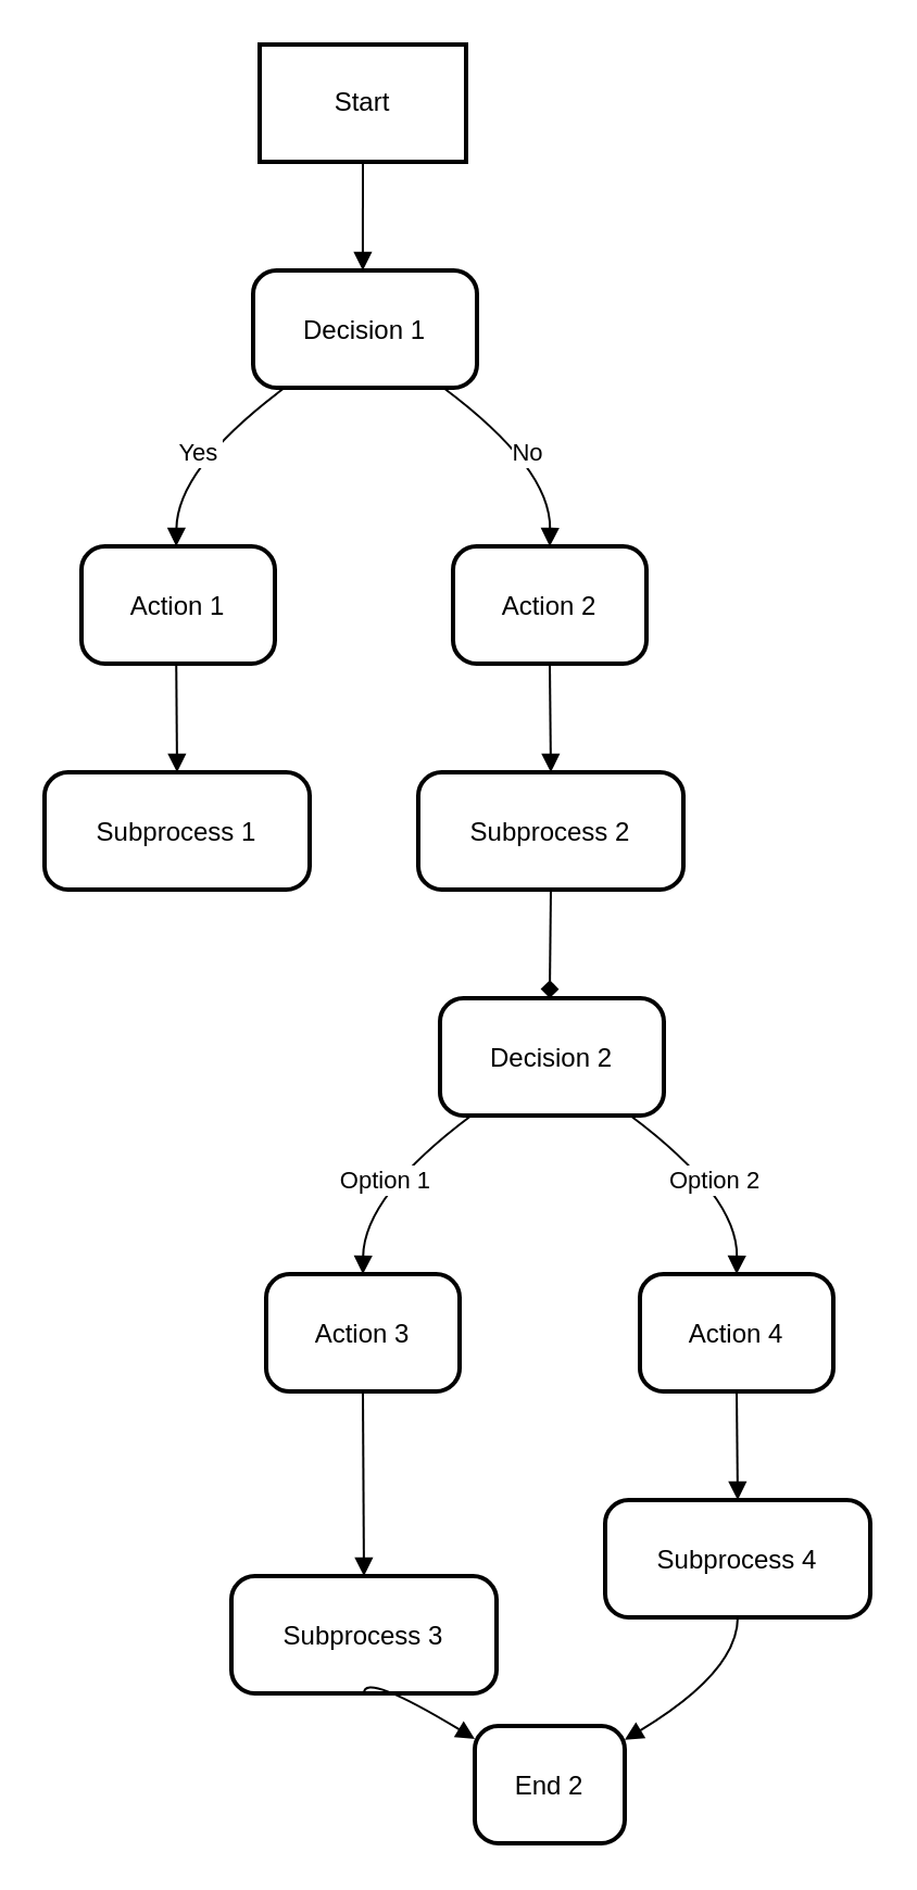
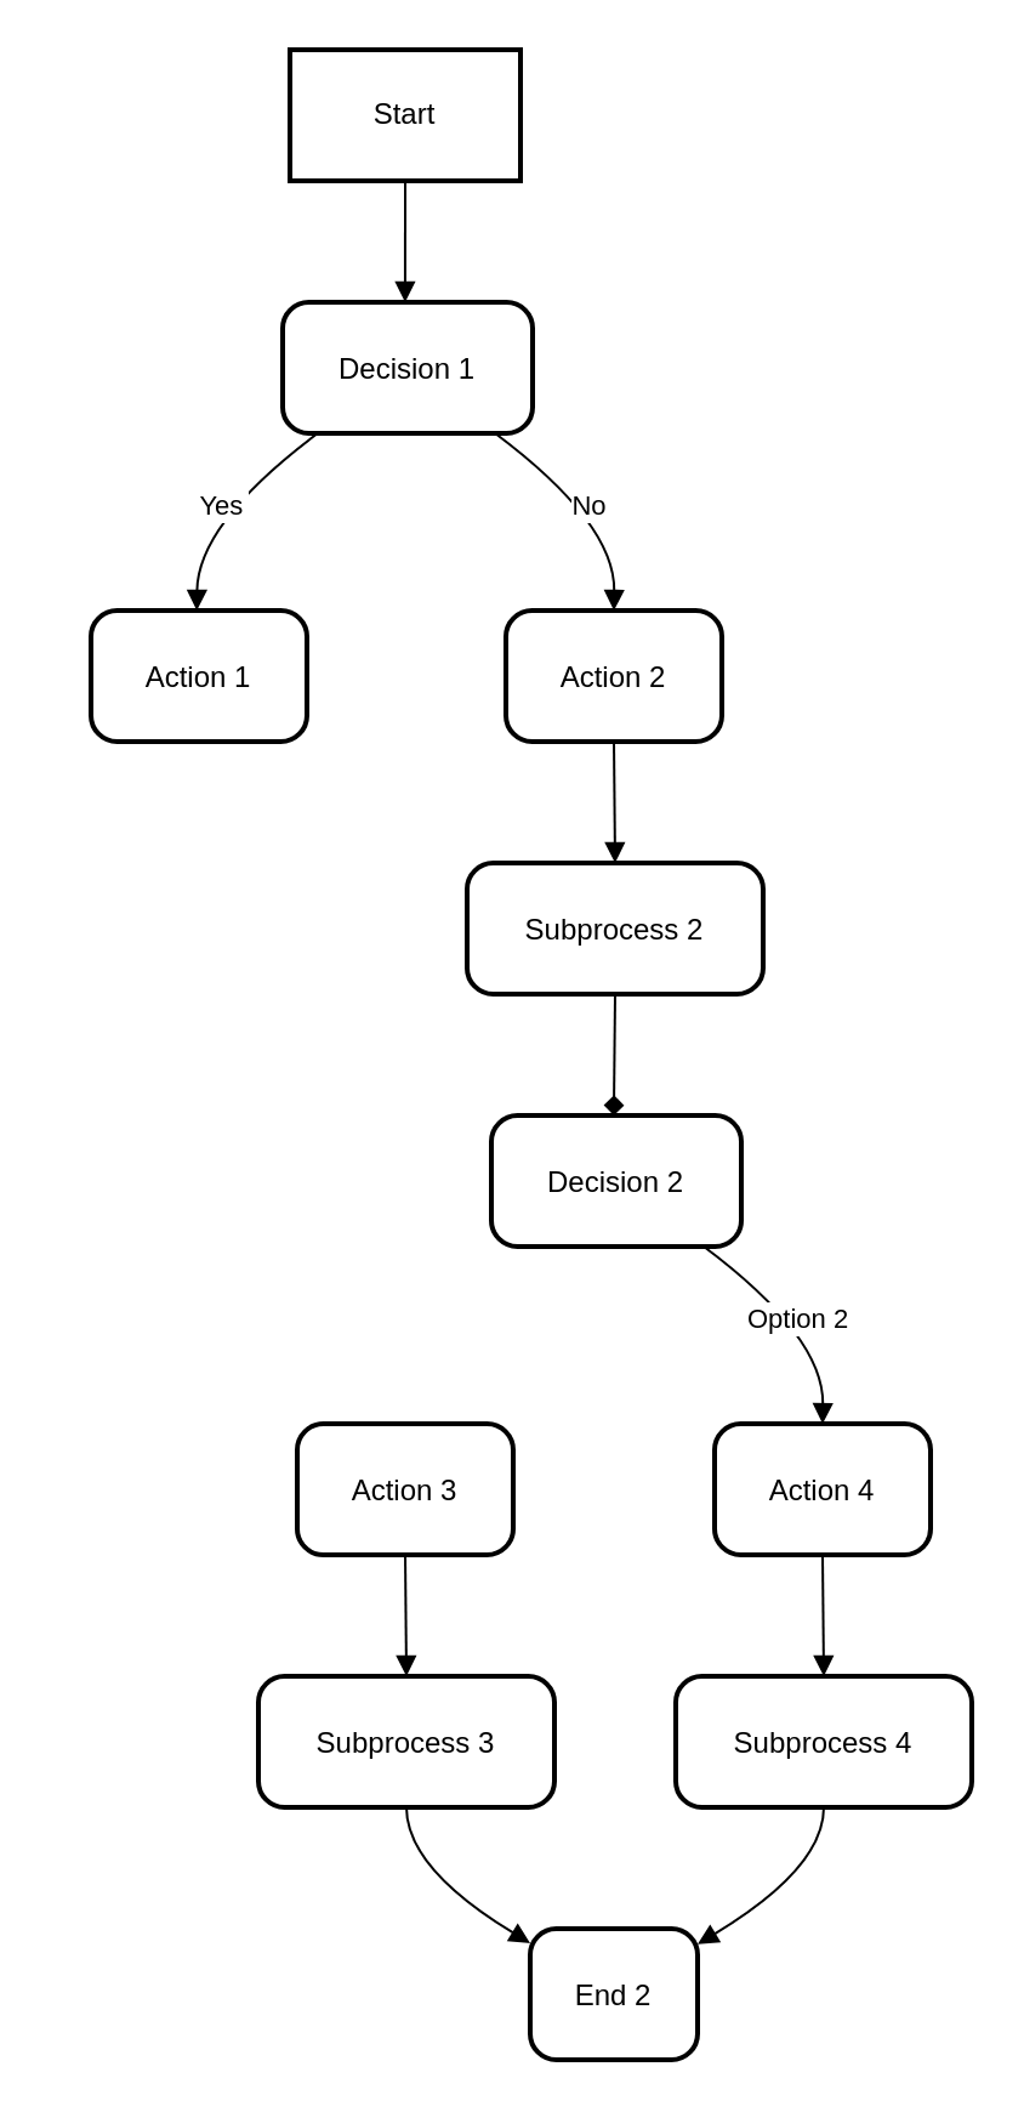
  <mxCell id="0" />
  <mxCell id="1" parent="0" />
  <mxCell id="2" value="Start" style="whiteSpace=wrap;strokeWidth=2;" vertex="1" parent="1"><mxGeometry x="119" y="20" width="95" height="54" as="geometry" /></mxCell>
  <mxCell id="3" value="Decision 1" style="rounded=1;arcSize=20;strokeWidth=2" vertex="1" parent="1"><mxGeometry x="116" y="124" width="103" height="54" as="geometry" /></mxCell>
  <mxCell id="4" value="Action 1" style="rounded=1;arcSize=20;strokeWidth=2" vertex="1" parent="1"><mxGeometry x="37" y="251" width="89" height="54" as="geometry" /></mxCell>
  <mxCell id="5" value="Action 2" style="rounded=1;arcSize=20;strokeWidth=2" vertex="1" parent="1"><mxGeometry x="208" y="251" width="89" height="54" as="geometry" /></mxCell>
- <mxCell id="6" value="Subprocess 1" style="rounded=1;arcSize=20;strokeWidth=2" vertex="1" parent="1"><mxGeometry x="20" y="355" width="122" height="54" as="geometry" /></mxCell>
  <mxCell id="7" value="Subprocess 2" style="rounded=1;arcSize=20;strokeWidth=2" vertex="1" parent="1"><mxGeometry x="192" y="355" width="122" height="54" as="geometry" /></mxCell>
  <mxCell id="8" value="Decision 2" style="rounded=1;arcSize=20;strokeWidth=2" vertex="1" parent="1"><mxGeometry x="202" y="459" width="103" height="54" as="geometry" /></mxCell>
  <mxCell id="9" value="Action 3" style="rounded=1;arcSize=20;strokeWidth=2" vertex="1" parent="1"><mxGeometry x="122" y="586" width="89" height="54" as="geometry" /></mxCell>
  <mxCell id="10" value="Action 4" style="rounded=1;arcSize=20;strokeWidth=2" vertex="1" parent="1"><mxGeometry x="294" y="586" width="89" height="54" as="geometry" /></mxCell>
- <mxCell id="11" value="Subprocess 3" style="rounded=1;arcSize=20;strokeWidth=2" vertex="1" parent="1"><mxGeometry x="106" y="725" width="122" height="54" as="geometry" /></mxCell>
+ <mxCell id="11" value="Subprocess 3" style="rounded=1;arcSize=20;strokeWidth=2" vertex="1" parent="1"><mxGeometry x="106" y="690" width="122" height="54" as="geometry" /></mxCell>
  <mxCell id="12" value="Subprocess 4" style="rounded=1;arcSize=20;strokeWidth=2" vertex="1" parent="1"><mxGeometry x="278" y="690" width="122" height="54" as="geometry" /></mxCell>
  <mxCell id="13" value="End 2" style="rounded=1;arcSize=20;strokeWidth=2" vertex="1" parent="1"><mxGeometry x="218" y="794" width="69" height="54" as="geometry" /></mxCell>
  <mxCell id="14" value="" style="curved=1;startArrow=none;endArrow=block;exitX=0.5;exitY=1;entryX=0.49;entryY=0;" edge="1" parent="1" source="2" target="3"><mxGeometry relative="1" as="geometry"><Array as="points" /></mxGeometry></mxCell>
  <mxCell id="15" value="Yes" style="curved=1;startArrow=none;endArrow=block;exitX=0.14;exitY=1;entryX=0.49;entryY=0;" edge="1" parent="1" source="3" target="4"><mxGeometry relative="1" as="geometry"><Array as="points"><mxPoint x="81" y="215" /></Array></mxGeometry></mxCell>
  <mxCell id="16" value="No" style="curved=1;startArrow=none;endArrow=block;exitX=0.85;exitY=1;entryX=0.5;entryY=0;" edge="1" parent="1" source="3" target="5"><mxGeometry relative="1" as="geometry"><Array as="points"><mxPoint x="253" y="215" /></Array></mxGeometry></mxCell>
- <mxCell id="17" value="" style="curved=1;startArrow=none;endArrow=block;exitX=0.49;exitY=1;entryX=0.5;entryY=0;" edge="1" parent="1" source="4" target="6"><mxGeometry relative="1" as="geometry"><Array as="points" /></mxGeometry></mxCell>
  <mxCell id="18" value="" style="curved=1;startArrow=none;endArrow=block;exitX=0.5;exitY=1;entryX=0.5;entryY=0;" edge="1" parent="1" source="5" target="7"><mxGeometry relative="1" as="geometry"><Array as="points" /></mxGeometry></mxCell>
  <mxCell id="19" value="" style="curved=1;startArrow=none;endArrow=diamond;exitX=0.5;exitY=1;entryX=0.49;entryY=0;" edge="1" parent="1" source="7" target="8"><mxGeometry relative="1" as="geometry"><Array as="points" /></mxGeometry></mxCell>
- <mxCell id="20" value="Option 1" style="curved=1;startArrow=none;endArrow=block;exitX=0.14;exitY=1;entryX=0.5;entryY=0;" edge="1" parent="1" source="8" target="9"><mxGeometry relative="1" as="geometry"><Array as="points"><mxPoint x="167" y="550" /></Array></mxGeometry></mxCell>
  <mxCell id="21" value="Option 2" style="curved=1;startArrow=none;endArrow=block;exitX=0.85;exitY=1;entryX=0.5;entryY=0;" edge="1" parent="1" source="8" target="10"><mxGeometry relative="1" as="geometry"><Array as="points"><mxPoint x="339" y="550" /></Array></mxGeometry></mxCell>
  <mxCell id="22" value="" style="curved=1;startArrow=none;endArrow=block;exitX=0.5;exitY=1;entryX=0.5;entryY=0;" edge="1" parent="1" source="9" target="11"><mxGeometry relative="1" as="geometry"><Array as="points" /></mxGeometry></mxCell>
  <mxCell id="23" value="" style="curved=1;startArrow=none;endArrow=block;exitX=0.5;exitY=1;entryX=0.5;entryY=0;" edge="1" parent="1" source="10" target="12"><mxGeometry relative="1" as="geometry"><Array as="points" /></mxGeometry></mxCell>
  <mxCell id="24" value="" style="curved=1;startArrow=none;endArrow=block;exitX=0.5;exitY=1;entryX=0;entryY=0.11;" edge="1" parent="1" source="11" target="13"><mxGeometry relative="1" as="geometry"><Array as="points"><mxPoint x="167" y="769" /></Array></mxGeometry></mxCell>
  <mxCell id="25" value="" style="curved=1;startArrow=none;endArrow=block;exitX=0.5;exitY=1;entryX=1.01;entryY=0.11;" edge="1" parent="1" source="12" target="13"><mxGeometry relative="1" as="geometry"><Array as="points"><mxPoint x="339" y="769" /></Array></mxGeometry></mxCell>
